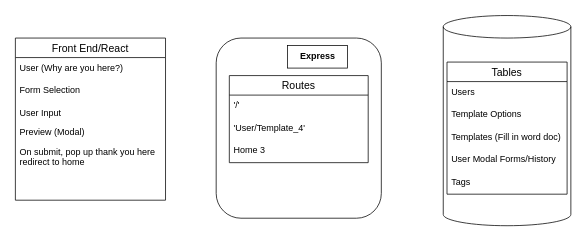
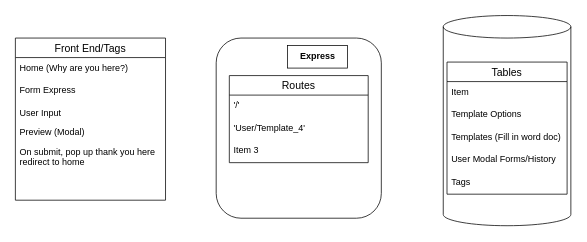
  <mxCell id="0" />
  <mxCell id="1" parent="0" />
  <mxCell id="2" value="" style="shape=cylinder3;whiteSpace=wrap;html=1;boundedLbl=1;backgroundOutline=1;size=15;" parent="1" vertex="1"><mxGeometry x="590" y="20" width="170" height="280" as="geometry" /></mxCell>
  <mxCell id="3" value="" style="rounded=1;whiteSpace=wrap;html=1;" vertex="1" parent="1"><mxGeometry x="287.5" y="50" width="220" height="240" as="geometry" /></mxCell>
  <mxCell id="4" value="&lt;b&gt;Express&lt;/b&gt;" style="rounded=0;whiteSpace=wrap;html=1;" vertex="1" parent="1"><mxGeometry x="382.5" y="60" width="80" height="30" as="geometry" /></mxCell>
- <mxCell id="5" value="Front End/React" style="swimlane;fontStyle=0;childLayout=stackLayout;horizontal=1;startSize=26;horizontalStack=0;resizeParent=1;resizeParentMax=0;resizeLast=0;collapsible=1;marginBottom=0;align=center;fontSize=14;" vertex="1" parent="1"><mxGeometry x="20" y="50" width="200" height="216" as="geometry" /></mxCell>
- <mxCell id="6" value="User (Why are you here?)&#10;    " style="text;strokeColor=none;fillColor=none;spacingLeft=4;spacingRight=4;overflow=hidden;rotatable=0;points=[[0,0.5],[1,0.5]];portConstraint=eastwest;fontSize=12;" vertex="1" parent="5"><mxGeometry y="26" width="200" height="30" as="geometry" /></mxCell>
- <mxCell id="7" value="Form Selection" style="text;strokeColor=none;fillColor=none;spacingLeft=4;spacingRight=4;overflow=hidden;rotatable=0;points=[[0,0.5],[1,0.5]];portConstraint=eastwest;fontSize=12;" vertex="1" parent="5"><mxGeometry y="56" width="200" height="30" as="geometry" /></mxCell>
+ <mxCell id="5" value="Front End/Tags" style="swimlane;fontStyle=0;childLayout=stackLayout;horizontal=1;startSize=26;horizontalStack=0;resizeParent=1;resizeParentMax=0;resizeLast=0;collapsible=1;marginBottom=0;align=center;fontSize=14;" vertex="1" parent="1"><mxGeometry x="20" y="50" width="200" height="216" as="geometry" /></mxCell>
+ <mxCell id="6" value="Home (Why are you here?)&#10;    " style="text;strokeColor=none;fillColor=none;spacingLeft=4;spacingRight=4;overflow=hidden;rotatable=0;points=[[0,0.5],[1,0.5]];portConstraint=eastwest;fontSize=12;" vertex="1" parent="5"><mxGeometry y="26" width="200" height="30" as="geometry" /></mxCell>
+ <mxCell id="7" value="Form Express" style="text;strokeColor=none;fillColor=none;spacingLeft=4;spacingRight=4;overflow=hidden;rotatable=0;points=[[0,0.5],[1,0.5]];portConstraint=eastwest;fontSize=12;" vertex="1" parent="5"><mxGeometry y="56" width="200" height="30" as="geometry" /></mxCell>
  <mxCell id="8" value="User Input " style="text;strokeColor=none;fillColor=none;spacingLeft=4;spacingRight=4;overflow=hidden;rotatable=0;points=[[0,0.5],[1,0.5]];portConstraint=eastwest;fontSize=12;" vertex="1" parent="5"><mxGeometry y="86" width="200" height="26" as="geometry" /></mxCell>
  <mxCell id="9" value="Preview (Modal)" style="text;strokeColor=none;fillColor=none;spacingLeft=4;spacingRight=4;overflow=hidden;rotatable=0;points=[[0,0.5],[1,0.5]];portConstraint=eastwest;fontSize=12;" vertex="1" parent="5"><mxGeometry y="112" width="200" height="26" as="geometry" /></mxCell>
  <mxCell id="10" value="On submit, pop up thank you here &#10;redirect to home" style="text;strokeColor=none;fillColor=none;spacingLeft=4;spacingRight=4;overflow=hidden;rotatable=0;points=[[0,0.5],[1,0.5]];portConstraint=eastwest;fontSize=12;" vertex="1" parent="5"><mxGeometry y="138" width="200" height="42" as="geometry" /></mxCell>
  <mxCell id="11" style="text;strokeColor=none;fillColor=none;spacingLeft=4;spacingRight=4;overflow=hidden;rotatable=0;points=[[0,0.5],[1,0.5]];portConstraint=eastwest;fontSize=12;" vertex="1" parent="5"><mxGeometry y="180" width="200" height="36" as="geometry" /></mxCell>
  <mxCell id="12" value="Tables" style="swimlane;fontStyle=0;childLayout=stackLayout;horizontal=1;startSize=26;horizontalStack=0;resizeParent=1;resizeParentMax=0;resizeLast=0;collapsible=1;marginBottom=0;align=center;fontSize=14;" vertex="1" parent="1"><mxGeometry x="595" y="82" width="160" height="176" as="geometry" /></mxCell>
- <mxCell id="13" value="Users" style="text;strokeColor=none;fillColor=none;spacingLeft=4;spacingRight=4;overflow=hidden;rotatable=0;points=[[0,0.5],[1,0.5]];portConstraint=eastwest;fontSize=12;" vertex="1" parent="12"><mxGeometry y="26" width="160" height="30" as="geometry" /></mxCell>
+ <mxCell id="13" value="Item" style="text;strokeColor=none;fillColor=none;spacingLeft=4;spacingRight=4;overflow=hidden;rotatable=0;points=[[0,0.5],[1,0.5]];portConstraint=eastwest;fontSize=12;" vertex="1" parent="12"><mxGeometry y="26" width="160" height="30" as="geometry" /></mxCell>
  <mxCell id="14" value="Template Options" style="text;strokeColor=none;fillColor=none;spacingLeft=4;spacingRight=4;overflow=hidden;rotatable=0;points=[[0,0.5],[1,0.5]];portConstraint=eastwest;fontSize=12;" vertex="1" parent="12"><mxGeometry y="56" width="160" height="30" as="geometry" /></mxCell>
  <mxCell id="15" value="Templates (Fill in word doc)" style="text;strokeColor=none;fillColor=none;spacingLeft=4;spacingRight=4;overflow=hidden;rotatable=0;points=[[0,0.5],[1,0.5]];portConstraint=eastwest;fontSize=12;" vertex="1" parent="12"><mxGeometry y="86" width="160" height="30" as="geometry" /></mxCell>
  <mxCell id="16" value="User Modal Forms/History" style="text;strokeColor=none;fillColor=none;spacingLeft=4;spacingRight=4;overflow=hidden;rotatable=0;points=[[0,0.5],[1,0.5]];portConstraint=eastwest;fontSize=12;" vertex="1" parent="12"><mxGeometry y="116" width="160" height="30" as="geometry" /></mxCell>
  <mxCell id="17" value="Tags" style="text;strokeColor=none;fillColor=none;spacingLeft=4;spacingRight=4;overflow=hidden;rotatable=0;points=[[0,0.5],[1,0.5]];portConstraint=eastwest;fontSize=12;" vertex="1" parent="12"><mxGeometry y="146" width="160" height="30" as="geometry" /></mxCell>
  <mxCell id="18" value="Routes" style="swimlane;fontStyle=0;childLayout=stackLayout;horizontal=1;startSize=26;horizontalStack=0;resizeParent=1;resizeParentMax=0;resizeLast=0;collapsible=1;marginBottom=0;align=center;fontSize=14;" vertex="1" parent="1"><mxGeometry x="305" y="100" width="185" height="116" as="geometry" /></mxCell>
  <mxCell id="19" value="'/'" style="text;strokeColor=none;fillColor=none;spacingLeft=4;spacingRight=4;overflow=hidden;rotatable=0;points=[[0,0.5],[1,0.5]];portConstraint=eastwest;fontSize=12;" vertex="1" parent="18"><mxGeometry y="26" width="185" height="30" as="geometry" /></mxCell>
  <mxCell id="20" value="'User/Template_4'" style="text;strokeColor=none;fillColor=none;spacingLeft=4;spacingRight=4;overflow=hidden;rotatable=0;points=[[0,0.5],[1,0.5]];portConstraint=eastwest;fontSize=12;" vertex="1" parent="18"><mxGeometry y="56" width="185" height="30" as="geometry" /></mxCell>
- <mxCell id="21" value="Home 3" style="text;strokeColor=none;fillColor=none;spacingLeft=4;spacingRight=4;overflow=hidden;rotatable=0;points=[[0,0.5],[1,0.5]];portConstraint=eastwest;fontSize=12;" vertex="1" parent="18"><mxGeometry y="86" width="185" height="30" as="geometry" /></mxCell>
+ <mxCell id="21" value="Item 3" style="text;strokeColor=none;fillColor=none;spacingLeft=4;spacingRight=4;overflow=hidden;rotatable=0;points=[[0,0.5],[1,0.5]];portConstraint=eastwest;fontSize=12;" vertex="1" parent="18"><mxGeometry y="86" width="185" height="30" as="geometry" /></mxCell>
